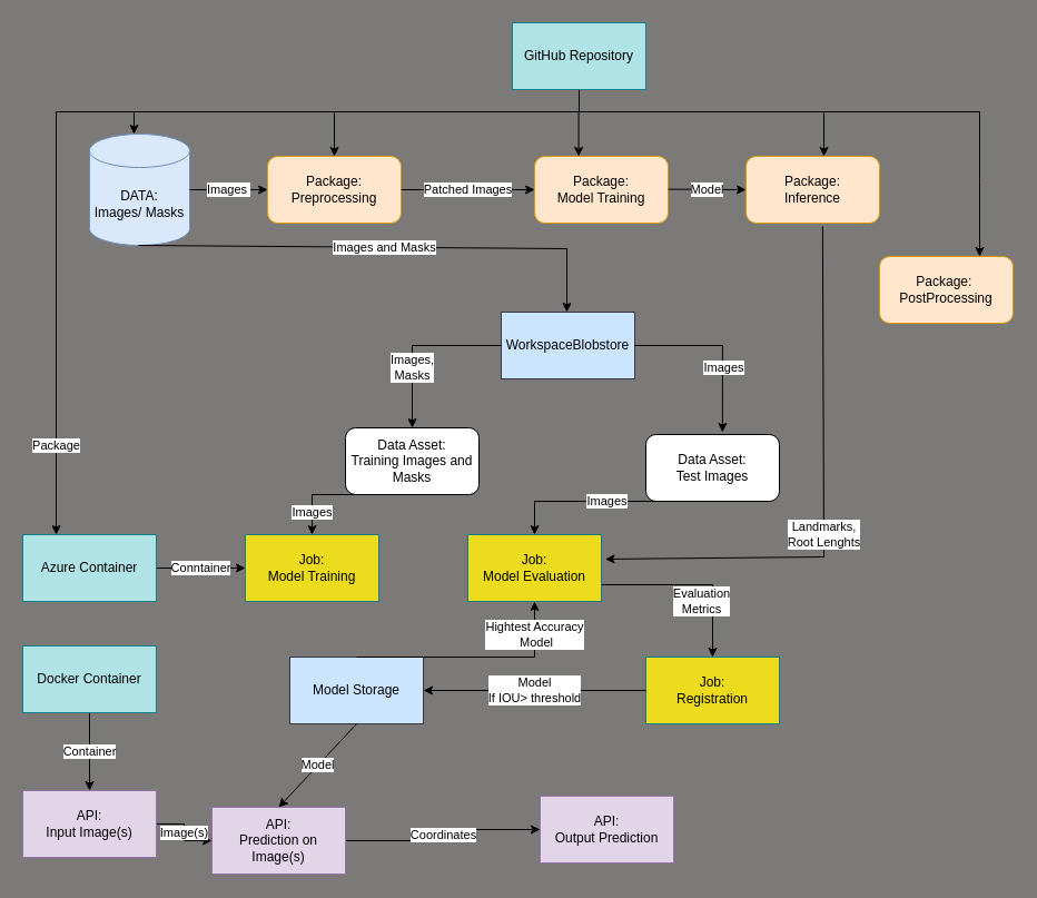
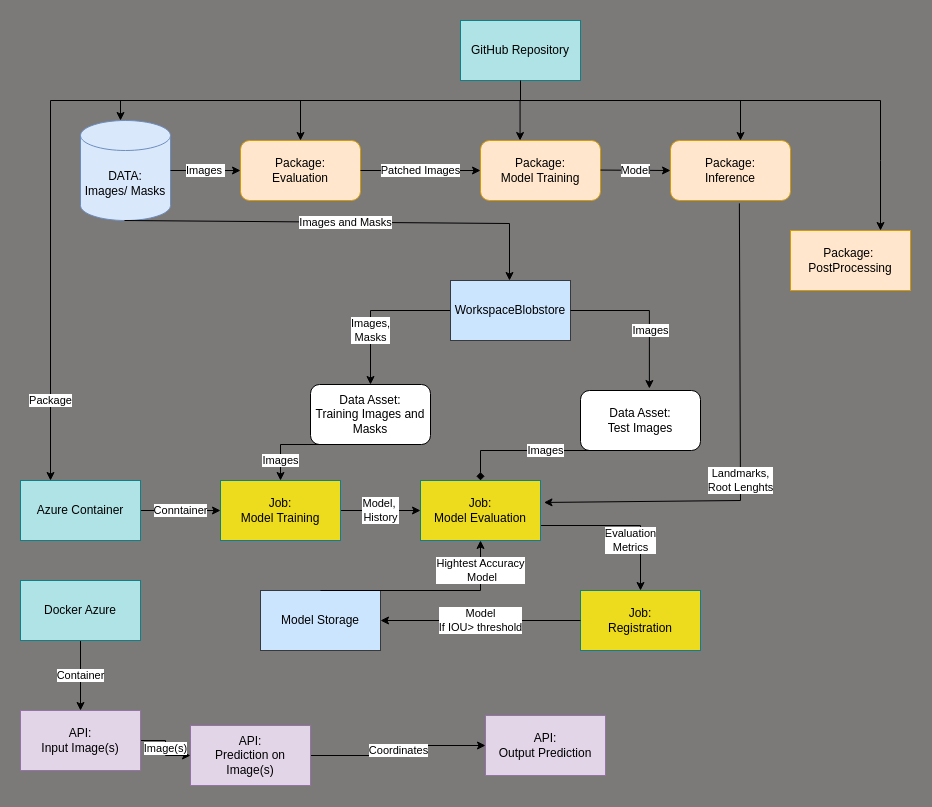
  <mxCell id="0" />
  <mxCell id="1" parent="0" />
  <mxCell id="2" value="GitHub Repository" style="rounded=0;whiteSpace=wrap;html=1;fillColor=#b0e3e6;strokeColor=#0e8088;" parent="1" vertex="1"><mxGeometry x="460" y="20" width="120" height="60" as="geometry" /></mxCell>
  <mxCell id="3" value="DATA:&lt;br&gt;Images/ Masks" style="shape=cylinder3;whiteSpace=wrap;html=1;boundedLbl=1;backgroundOutline=1;size=15;fillColor=#dae8fc;strokeColor=#6c8ebf;" parent="1" vertex="1"><mxGeometry x="80" y="120" width="90" height="100" as="geometry" /></mxCell>
- <mxCell id="4" value="Package:&lt;br&gt;Preprocessing" style="rounded=1;whiteSpace=wrap;html=1;fillColor=#ffe6cc;strokeColor=#d79b00;" parent="1" vertex="1"><mxGeometry x="240" y="140" width="120" height="60" as="geometry" /></mxCell>
- <mxCell id="5" value="Package:&amp;nbsp;&lt;br&gt;PostProcessing" style="rounded=1;whiteSpace=wrap;html=1;fillColor=#ffe6cc;strokeColor=#d79b00;" parent="1" vertex="1"><mxGeometry x="790" y="230" width="120" height="60" as="geometry" /></mxCell>
+ <mxCell id="4" value="Package:&lt;br&gt;Evaluation" style="rounded=1;whiteSpace=wrap;html=1;fillColor=#ffe6cc;strokeColor=#d79b00;" parent="1" vertex="1"><mxGeometry x="240" y="140" width="120" height="60" as="geometry" /></mxCell>
+ <mxCell id="5" value="Package:&amp;nbsp;&lt;br&gt;PostProcessing" style="whiteSpace=wrap;html=1;fillColor=#ffe6cc;strokeColor=#d79b00;rounded=0;" parent="1" vertex="1"><mxGeometry x="790" y="230" width="120" height="60" as="geometry" /></mxCell>
  <mxCell id="6" value="Package:&lt;br&gt;Inference" style="rounded=1;whiteSpace=wrap;html=1;fillColor=#ffe6cc;strokeColor=#d79b00;" parent="1" vertex="1"><mxGeometry x="670" y="140" width="120" height="60" as="geometry" /></mxCell>
  <mxCell id="7" value="Package:&lt;br&gt;Model Training" style="rounded=1;whiteSpace=wrap;html=1;fillColor=#ffe6cc;strokeColor=#d79b00;" parent="1" vertex="1"><mxGeometry x="480" y="140" width="120" height="60" as="geometry" /></mxCell>
  <mxCell id="8" value="Images&amp;nbsp;" style="endArrow=classic;html=1;rounded=0;exitX=1;exitY=0.5;exitDx=0;exitDy=0;exitPerimeter=0;entryX=0;entryY=0.5;entryDx=0;entryDy=0;" parent="1" source="3" target="4" edge="1"><mxGeometry width="50" height="50" relative="1" as="geometry"><mxPoint x="600" y="340" as="sourcePoint" /><mxPoint x="650" y="290" as="targetPoint" /></mxGeometry></mxCell>
  <mxCell id="9" value="Patched Images" style="endArrow=classic;html=1;rounded=0;exitX=1;exitY=0.5;exitDx=0;exitDy=0;entryX=0;entryY=0.5;entryDx=0;entryDy=0;" parent="1" target="7" edge="1" source="4"><mxGeometry width="50" height="50" relative="1" as="geometry"><mxPoint x="410" y="170" as="sourcePoint" /><mxPoint x="690" y="160" as="targetPoint" /><mxPoint as="offset" /></mxGeometry></mxCell>
  <mxCell id="10" value="Model" style="endArrow=classic;html=1;rounded=0;exitX=1;exitY=0.5;exitDx=0;exitDy=0;exitPerimeter=0;entryX=0;entryY=0.5;entryDx=0;entryDy=0;" parent="1" edge="1" target="6"><mxGeometry width="50" height="50" relative="1" as="geometry"><mxPoint x="600" y="169.57" as="sourcePoint" /><mxPoint x="650" y="169.57" as="targetPoint" /></mxGeometry></mxCell>
  <mxCell id="11" value="Images,&lt;br&gt;Masks" style="edgeStyle=orthogonalEdgeStyle;rounded=0;orthogonalLoop=1;jettySize=auto;html=1;" edge="1" parent="1" source="12" target="13"><mxGeometry x="0.298" relative="1" as="geometry"><mxPoint as="offset" /></mxGeometry></mxCell>
  <mxCell id="12" value="WorkspaceBlobstore" style="rounded=0;whiteSpace=wrap;html=1;fillColor=#cce5ff;strokeColor=#36393d;" vertex="1" parent="1"><mxGeometry x="450" y="280" width="120" height="60" as="geometry" /></mxCell>
  <mxCell id="13" value="Data Asset:&lt;br&gt;Training Images and Masks" style="rounded=1;whiteSpace=wrap;html=1;" vertex="1" parent="1"><mxGeometry x="310" y="384" width="120" height="60" as="geometry" /></mxCell>
  <mxCell id="14" value="Images and Masks" style="endArrow=classic;html=1;rounded=0;entryX=0.5;entryY=0;entryDx=0;entryDy=0;exitX=0.5;exitY=1;exitDx=0;exitDy=0;exitPerimeter=0;" edge="1" parent="1"><mxGeometry width="50" height="50" relative="1" as="geometry"><mxPoint x="124" y="220" as="sourcePoint" /><mxPoint x="509" y="280" as="targetPoint" /><Array as="points"><mxPoint x="509" y="223" /></Array></mxGeometry></mxCell>
  <mxCell id="15" value="Conntainer" style="edgeStyle=orthogonalEdgeStyle;rounded=0;orthogonalLoop=1;jettySize=auto;html=1;" edge="1" parent="1" source="16" target="18"><mxGeometry relative="1" as="geometry" /></mxCell>
  <mxCell id="16" value="Azure Container" style="rounded=0;whiteSpace=wrap;html=1;fillColor=#b0e3e6;gradientDirection=radial;strokeColor=#0e8088;" vertex="1" parent="1"><mxGeometry x="20" y="480" width="120" height="60" as="geometry" /></mxCell>
+ <mxCell id="17" value="Model,&amp;nbsp;&lt;br&gt;History" style="edgeStyle=orthogonalEdgeStyle;rounded=0;orthogonalLoop=1;jettySize=auto;html=1;" edge="1" parent="1" source="18" target="20"><mxGeometry relative="1" as="geometry" /></mxCell>
  <mxCell id="18" value="Job:&lt;br&gt;Model Training" style="whiteSpace=wrap;html=1;fillColor=#EDDB1D;strokeColor=#0e8088;rounded=0;gradientDirection=radial;" vertex="1" parent="1"><mxGeometry x="220" y="480" width="120" height="60" as="geometry" /></mxCell>
  <mxCell id="19" value="Evaluation&lt;br&gt;Metrics" style="edgeStyle=orthogonalEdgeStyle;rounded=0;orthogonalLoop=1;jettySize=auto;html=1;exitX=1;exitY=0.75;exitDx=0;exitDy=0;" edge="1" parent="1" source="20" target="21"><mxGeometry x="0.394" y="-10" relative="1" as="geometry"><mxPoint as="offset" /></mxGeometry></mxCell>
  <mxCell id="20" value="Job:&lt;br&gt;Model Evaluation" style="whiteSpace=wrap;html=1;fillColor=#EDDB1D;strokeColor=#0e8088;rounded=0;gradientDirection=radial;" vertex="1" parent="1"><mxGeometry x="420" y="480" width="120" height="60" as="geometry" /></mxCell>
  <mxCell id="21" value="Job:&lt;br&gt;Registration" style="whiteSpace=wrap;html=1;fillColor=#EDDB1D;strokeColor=#0e8088;rounded=0;gradientDirection=radial;" vertex="1" parent="1"><mxGeometry x="580" y="590" width="120" height="60" as="geometry" /></mxCell>
  <mxCell id="22" value="Model Storage" style="rounded=0;whiteSpace=wrap;html=1;fillColor=#cce5ff;strokeColor=#36393d;" vertex="1" parent="1"><mxGeometry x="260" y="590" width="120" height="60" as="geometry" /></mxCell>
  <mxCell id="23" value="Image(s)" style="edgeStyle=orthogonalEdgeStyle;rounded=0;orthogonalLoop=1;jettySize=auto;html=1;" edge="1" parent="1" source="24" target="26"><mxGeometry relative="1" as="geometry" /></mxCell>
  <mxCell id="24" value="API:&lt;br&gt;Input Image(s)" style="rounded=0;whiteSpace=wrap;html=1;fillColor=#e1d5e7;strokeColor=#9673a6;" vertex="1" parent="1"><mxGeometry x="20" y="710" width="120" height="60" as="geometry" /></mxCell>
  <mxCell id="25" value="Coordinates" style="edgeStyle=orthogonalEdgeStyle;rounded=0;orthogonalLoop=1;jettySize=auto;html=1;" edge="1" parent="1" source="26" target="27"><mxGeometry relative="1" as="geometry" /></mxCell>
  <mxCell id="26" value="API:&lt;br&gt;Prediction on Image(s)" style="whiteSpace=wrap;html=1;fillColor=#e1d5e7;strokeColor=#9673a6;rounded=0;" vertex="1" parent="1"><mxGeometry x="190" y="725" width="120" height="60" as="geometry" /></mxCell>
  <mxCell id="27" value="API:&lt;br&gt;Output Prediction" style="whiteSpace=wrap;html=1;fillColor=#e1d5e7;strokeColor=#9673a6;rounded=0;" vertex="1" parent="1"><mxGeometry x="485" y="715" width="120" height="60" as="geometry" /></mxCell>
  <mxCell id="28" value="Data Asset:&lt;br&gt;Test Images" style="whiteSpace=wrap;html=1;rounded=1;" vertex="1" parent="1"><mxGeometry x="580" y="390" width="120" height="60" as="geometry" /></mxCell>
  <mxCell id="29" value="Images" style="edgeStyle=orthogonalEdgeStyle;rounded=0;orthogonalLoop=1;jettySize=auto;html=1;exitX=1;exitY=0.5;exitDx=0;exitDy=0;entryX=0.574;entryY=-0.033;entryDx=0;entryDy=0;entryPerimeter=0;" edge="1" parent="1" source="12" target="28"><mxGeometry x="0.261" y="1" relative="1" as="geometry"><mxPoint x="600" y="340" as="sourcePoint" /><mxPoint x="520" y="414" as="targetPoint" /><mxPoint as="offset" /></mxGeometry></mxCell>
- <mxCell id="30" value="Images" style="endArrow=classic;html=1;rounded=0;exitX=0.5;exitY=1;exitDx=0;exitDy=0;entryX=0.5;entryY=0;entryDx=0;entryDy=0;" edge="1" parent="1" source="28" target="20"><mxGeometry width="50" height="50" relative="1" as="geometry"><mxPoint x="460" y="570" as="sourcePoint" /><mxPoint x="510" y="520" as="targetPoint" /><Array as="points"><mxPoint x="480" y="450" /></Array></mxGeometry></mxCell>
+ <mxCell id="30" value="Images" style="endArrow=diamond;html=1;rounded=0;exitX=0.5;exitY=1;exitDx=0;exitDy=0;entryX=0.5;entryY=0;entryDx=0;entryDy=0;" edge="1" parent="1" source="28" target="20"><mxGeometry width="50" height="50" relative="1" as="geometry"><mxPoint x="460" y="570" as="sourcePoint" /><mxPoint x="510" y="520" as="targetPoint" /><Array as="points"><mxPoint x="480" y="450" /></Array></mxGeometry></mxCell>
  <mxCell id="31" value="Model&lt;br&gt;If IOU&amp;gt; threshold" style="endArrow=classic;html=1;rounded=0;exitX=0;exitY=0.5;exitDx=0;exitDy=0;entryX=1;entryY=0.5;entryDx=0;entryDy=0;" edge="1" parent="1" source="21" target="22"><mxGeometry width="50" height="50" relative="1" as="geometry"><mxPoint x="460" y="570" as="sourcePoint" /><mxPoint x="510" y="520" as="targetPoint" /></mxGeometry></mxCell>
  <mxCell id="32" value="Container" style="endArrow=classic;html=1;rounded=0;entryX=0.5;entryY=0;entryDx=0;entryDy=0;" edge="1" parent="1" target="24"><mxGeometry width="50" height="50" relative="1" as="geometry"><mxPoint x="80" y="640" as="sourcePoint" /><mxPoint x="150" y="570" as="targetPoint" /></mxGeometry></mxCell>
- <mxCell id="33" value="Model" style="endArrow=classic;html=1;rounded=0;entryX=0.5;entryY=0;entryDx=0;entryDy=0;exitX=0.5;exitY=1;exitDx=0;exitDy=0;" edge="1" parent="1" source="22" target="26"><mxGeometry width="50" height="50" relative="1" as="geometry"><mxPoint x="460" y="590" as="sourcePoint" /><mxPoint x="510" y="540" as="targetPoint" /></mxGeometry></mxCell>
  <mxCell id="34" value="Images" style="endArrow=classic;html=1;rounded=0;exitX=0.5;exitY=1;exitDx=0;exitDy=0;entryX=0.5;entryY=0;entryDx=0;entryDy=0;" edge="1" parent="1" source="13" target="18"><mxGeometry x="0.682" width="50" height="50" relative="1" as="geometry"><mxPoint x="460" y="590" as="sourcePoint" /><mxPoint x="510" y="540" as="targetPoint" /><Array as="points"><mxPoint x="280" y="444" /></Array><mxPoint as="offset" /></mxGeometry></mxCell>
  <mxCell id="35" value="" style="endArrow=none;html=1;rounded=0;" edge="1" parent="1"><mxGeometry width="50" height="50" relative="1" as="geometry"><mxPoint x="50" y="100" as="sourcePoint" /><mxPoint x="880" y="100" as="targetPoint" /></mxGeometry></mxCell>
  <mxCell id="36" value="" style="endArrow=none;html=1;rounded=0;entryX=0.5;entryY=1;entryDx=0;entryDy=0;" edge="1" parent="1" target="2"><mxGeometry width="50" height="50" relative="1" as="geometry"><mxPoint x="520" y="100" as="sourcePoint" /><mxPoint x="510" y="110" as="targetPoint" /></mxGeometry></mxCell>
  <mxCell id="37" value="" style="endArrow=classic;html=1;rounded=0;entryX=0.5;entryY=0;entryDx=0;entryDy=0;entryPerimeter=0;" edge="1" parent="1"><mxGeometry width="50" height="50" relative="1" as="geometry"><mxPoint x="120" y="100" as="sourcePoint" /><mxPoint x="120" y="120" as="targetPoint" /></mxGeometry></mxCell>
  <mxCell id="38" value="" style="endArrow=classic;html=1;rounded=0;entryX=0.5;entryY=0;entryDx=0;entryDy=0;" edge="1" parent="1" target="4"><mxGeometry width="50" height="50" relative="1" as="geometry"><mxPoint x="300" y="100" as="sourcePoint" /><mxPoint x="510" y="110" as="targetPoint" /></mxGeometry></mxCell>
  <mxCell id="39" value="" style="endArrow=classic;html=1;rounded=0;entryX=0.5;entryY=0;entryDx=0;entryDy=0;" edge="1" parent="1"><mxGeometry width="50" height="50" relative="1" as="geometry"><mxPoint x="519.57" y="100" as="sourcePoint" /><mxPoint x="519.57" y="140" as="targetPoint" /></mxGeometry></mxCell>
  <mxCell id="40" value="" style="endArrow=classic;html=1;rounded=0;entryX=0.5;entryY=0;entryDx=0;entryDy=0;" edge="1" parent="1"><mxGeometry width="50" height="50" relative="1" as="geometry"><mxPoint x="740" y="100" as="sourcePoint" /><mxPoint x="740" y="140" as="targetPoint" /></mxGeometry></mxCell>
  <mxCell id="41" value="" style="endArrow=classic;html=1;rounded=0;entryX=0.75;entryY=0;entryDx=0;entryDy=0;" edge="1" parent="1" target="5"><mxGeometry width="50" height="50" relative="1" as="geometry"><mxPoint x="880" y="100" as="sourcePoint" /><mxPoint x="330" y="170" as="targetPoint" /><Array as="points"><mxPoint x="880" y="160" /></Array></mxGeometry></mxCell>
  <mxCell id="42" value="Landmarks,&lt;br&gt;Root Lenghts" style="endArrow=classic;html=1;rounded=0;exitX=0.574;exitY=1.048;exitDx=0;exitDy=0;exitPerimeter=0;entryX=1.029;entryY=0.366;entryDx=0;entryDy=0;entryPerimeter=0;" edge="1" parent="1" source="6" target="20"><mxGeometry x="0.123" width="50" height="50" relative="1" as="geometry"><mxPoint x="460" y="450" as="sourcePoint" /><mxPoint x="510" y="400" as="targetPoint" /><Array as="points"><mxPoint x="740" y="500" /></Array><mxPoint as="offset" /></mxGeometry></mxCell>
  <mxCell id="43" value="Package" style="endArrow=classic;html=1;rounded=0;entryX=0.25;entryY=0;entryDx=0;entryDy=0;" edge="1" parent="1" target="16"><mxGeometry x="0.579" width="50" height="50" relative="1" as="geometry"><mxPoint x="50" y="100" as="sourcePoint" /><mxPoint x="510" y="320" as="targetPoint" /><mxPoint as="offset" /></mxGeometry></mxCell>
- <mxCell id="44" value="Docker Container" style="rounded=0;whiteSpace=wrap;html=1;fillColor=#b0e3e6;gradientDirection=radial;strokeColor=#0e8088;" vertex="1" parent="1"><mxGeometry x="20" y="580" width="120" height="60" as="geometry" /></mxCell>
+ <mxCell id="44" value="Docker Azure" style="rounded=0;whiteSpace=wrap;html=1;fillColor=#b0e3e6;gradientDirection=radial;strokeColor=#0e8088;" vertex="1" parent="1"><mxGeometry x="20" y="580" width="120" height="60" as="geometry" /></mxCell>
  <mxCell id="45" value="Hightest Accuracy&lt;br&gt;&amp;nbsp;Model" style="endArrow=classic;html=1;rounded=0;exitX=0.5;exitY=0;exitDx=0;exitDy=0;entryX=0.5;entryY=1;entryDx=0;entryDy=0;" edge="1" parent="1" source="22" target="20"><mxGeometry x="0.714" width="50" height="50" relative="1" as="geometry"><mxPoint x="490" y="550" as="sourcePoint" /><mxPoint x="540" y="500" as="targetPoint" /><Array as="points"><mxPoint x="480" y="590" /></Array><mxPoint as="offset" /></mxGeometry></mxCell>
